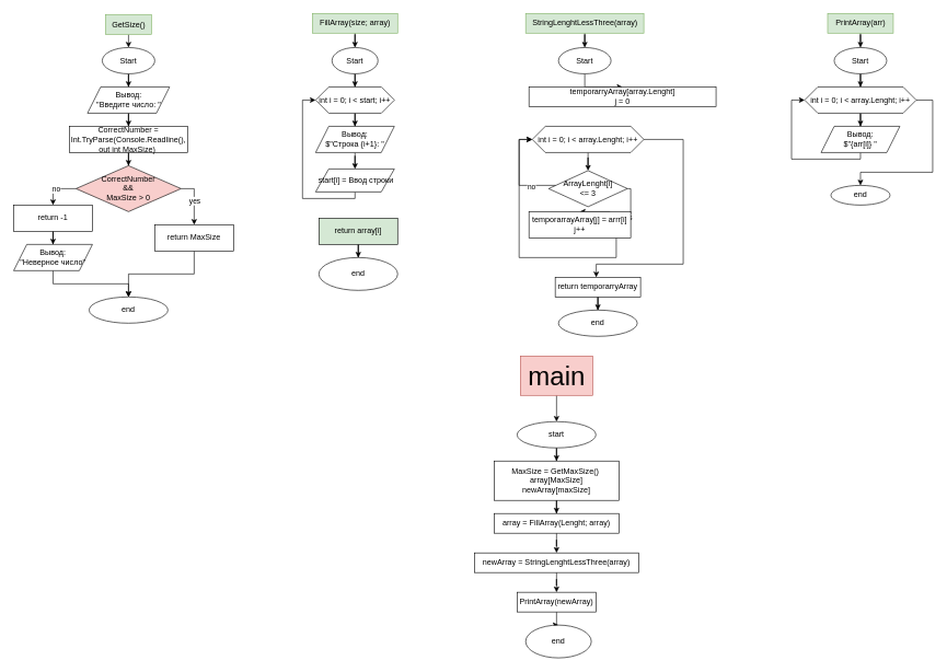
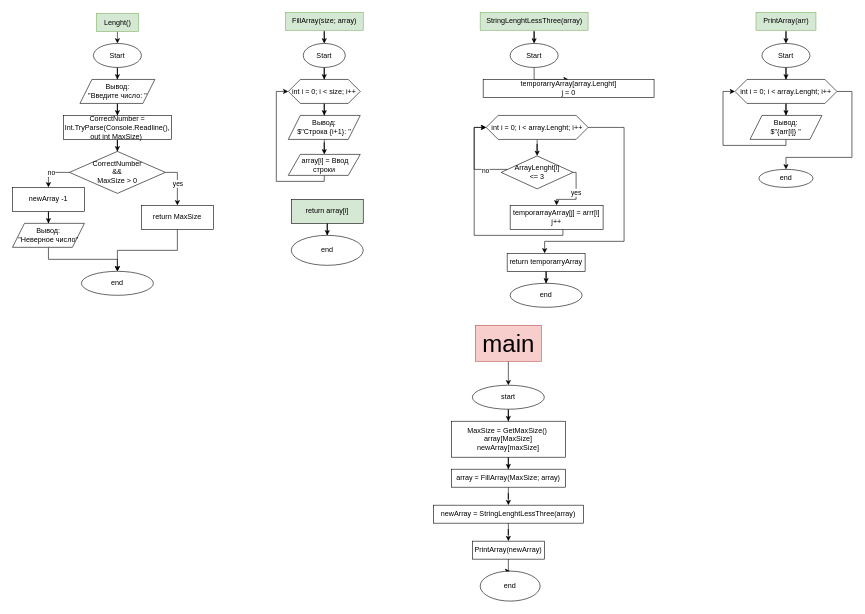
  <mxCell id="0" />
  <mxCell id="1" parent="0" />
  <mxCell id="2" value="" style="edgeStyle=orthogonalEdgeStyle;rounded=0;orthogonalLoop=1;jettySize=auto;html=1;" edge="1" parent="1" source="3"><mxGeometry relative="1" as="geometry"><mxPoint x="195" y="72" as="targetPoint" /></mxGeometry></mxCell>
- <mxCell id="3" value="GetSize()" style="text;html=1;align=center;verticalAlign=middle;resizable=0;points=[];autosize=1;strokeColor=#82b366;fillColor=#d5e8d4;" vertex="1" parent="1"><mxGeometry x="160" y="22" width="70" height="30" as="geometry" /></mxCell>
+ <mxCell id="3" value="Lenght()" style="text;html=1;align=center;verticalAlign=middle;resizable=0;points=[];autosize=1;strokeColor=#82b366;fillColor=#d5e8d4;" vertex="1" parent="1"><mxGeometry x="160" y="22" width="70" height="30" as="geometry" /></mxCell>
  <mxCell id="4" value="" style="edgeStyle=orthogonalEdgeStyle;rounded=0;orthogonalLoop=1;jettySize=auto;html=1;" edge="1" parent="1" source="5" target="7"><mxGeometry relative="1" as="geometry" /></mxCell>
  <mxCell id="5" value="Start" style="ellipse;whiteSpace=wrap;html=1;" vertex="1" parent="1"><mxGeometry x="155" y="72" width="80" height="40" as="geometry" /></mxCell>
  <mxCell id="6" value="" style="edgeStyle=orthogonalEdgeStyle;rounded=0;orthogonalLoop=1;jettySize=auto;html=1;" edge="1" parent="1" source="7" target="9"><mxGeometry relative="1" as="geometry" /></mxCell>
  <mxCell id="7" value="Вывод:&lt;br&gt;&quot;Введите число: &quot;" style="shape=parallelogram;perimeter=parallelogramPerimeter;whiteSpace=wrap;html=1;fixedSize=1;" vertex="1" parent="1"><mxGeometry x="132.5" y="132" width="125" height="40" as="geometry" /></mxCell>
  <mxCell id="8" value="" style="edgeStyle=orthogonalEdgeStyle;rounded=0;orthogonalLoop=1;jettySize=auto;html=1;" edge="1" parent="1" source="9" target="14"><mxGeometry relative="1" as="geometry" /></mxCell>
  <mxCell id="9" value="CorrectNumber =&lt;br&gt;Int.TryParse(Console.Readline(), out int MaxSize)&lt;span style=&quot;white-space: pre;&quot;&gt; &lt;/span&gt;" style="rounded=0;whiteSpace=wrap;html=1;" vertex="1" parent="1"><mxGeometry x="105" y="192" width="180" height="40" as="geometry" /></mxCell>
  <mxCell id="10" style="edgeStyle=orthogonalEdgeStyle;rounded=0;orthogonalLoop=1;jettySize=auto;html=1;entryX=0.5;entryY=0;entryDx=0;entryDy=0;" edge="1" parent="1" source="14" target="16"><mxGeometry relative="1" as="geometry"><Array as="points"><mxPoint x="295" y="287" /></Array></mxGeometry></mxCell>
  <mxCell id="11" value="yes" style="edgeLabel;html=1;align=center;verticalAlign=middle;resizable=0;points=[];" vertex="1" connectable="0" parent="10"><mxGeometry x="0.021" relative="1" as="geometry"><mxPoint as="offset" /></mxGeometry></mxCell>
  <mxCell id="12" style="edgeStyle=orthogonalEdgeStyle;rounded=0;orthogonalLoop=1;jettySize=auto;html=1;exitX=0;exitY=0.5;exitDx=0;exitDy=0;entryX=0.5;entryY=0;entryDx=0;entryDy=0;" edge="1" parent="1" source="14" target="19"><mxGeometry relative="1" as="geometry" /></mxCell>
  <mxCell id="13" value="no" style="edgeLabel;html=1;align=center;verticalAlign=middle;resizable=0;points=[];" vertex="1" connectable="0" parent="12"><mxGeometry x="0.033" relative="1" as="geometry"><mxPoint as="offset" /></mxGeometry></mxCell>
- <mxCell id="14" value="CorrectNumber&lt;br&gt;&amp;amp;&amp;amp;&lt;br&gt;MaxSize &amp;gt; 0" style="rhombus;whiteSpace=wrap;html=1;fillColor=#f8cecc;" vertex="1" parent="1"><mxGeometry x="115" y="252" width="160" height="70" as="geometry" /></mxCell>
+ <mxCell id="14" value="CorrectNumber&lt;br&gt;&amp;amp;&amp;amp;&lt;br&gt;MaxSize &amp;gt; 0" style="rhombus;whiteSpace=wrap;html=1;" vertex="1" parent="1"><mxGeometry x="115" y="252" width="160" height="70" as="geometry" /></mxCell>
  <mxCell id="15" style="edgeStyle=orthogonalEdgeStyle;rounded=0;orthogonalLoop=1;jettySize=auto;html=1;entryX=0.5;entryY=0;entryDx=0;entryDy=0;" edge="1" parent="1" source="16" target="17"><mxGeometry relative="1" as="geometry" /></mxCell>
  <mxCell id="16" value="return MaxSize" style="rounded=0;whiteSpace=wrap;html=1;" vertex="1" parent="1"><mxGeometry x="235" y="342" width="120" height="40" as="geometry" /></mxCell>
  <mxCell id="17" value="end" style="ellipse;whiteSpace=wrap;html=1;" vertex="1" parent="1"><mxGeometry x="135" y="452" width="120" height="40" as="geometry" /></mxCell>
  <mxCell id="18" value="" style="edgeStyle=orthogonalEdgeStyle;rounded=0;orthogonalLoop=1;jettySize=auto;html=1;" edge="1" parent="1" source="19" target="21"><mxGeometry relative="1" as="geometry" /></mxCell>
- <mxCell id="19" value="return -1" style="rounded=0;whiteSpace=wrap;html=1;" vertex="1" parent="1"><mxGeometry y="312" width="120" height="40" as="geometry" x="20" /></mxCell>
+ <mxCell id="19" value="newArray -1" style="rounded=0;whiteSpace=wrap;html=1;" vertex="1" parent="1"><mxGeometry y="312" width="120" height="40" as="geometry" x="20" /></mxCell>
  <mxCell id="20" style="edgeStyle=orthogonalEdgeStyle;rounded=0;orthogonalLoop=1;jettySize=auto;html=1;entryX=0.5;entryY=0;entryDx=0;entryDy=0;" edge="1" parent="1" source="21" target="17"><mxGeometry relative="1" as="geometry" /></mxCell>
  <mxCell id="21" value="Вывод:&lt;br&gt;&quot;Неверное число&quot;" style="shape=parallelogram;perimeter=parallelogramPerimeter;whiteSpace=wrap;html=1;fixedSize=1;" vertex="1" parent="1"><mxGeometry y="372" width="120" height="40" as="geometry" x="20" /></mxCell>
  <mxCell id="22" value="" style="edgeStyle=orthogonalEdgeStyle;rounded=0;orthogonalLoop=1;jettySize=auto;html=1;" edge="1" parent="1" source="23" target="25"><mxGeometry relative="1" as="geometry" /></mxCell>
  <mxCell id="23" value="FillArray(size; array)" style="text;html=1;align=center;verticalAlign=middle;resizable=0;points=[];autosize=1;strokeColor=#82b366;fillColor=#d5e8d4;" vertex="1" parent="1"><mxGeometry x="475" y="20" width="130" height="30" as="geometry" /></mxCell>
  <mxCell id="24" value="" style="edgeStyle=orthogonalEdgeStyle;rounded=0;orthogonalLoop=1;jettySize=auto;html=1;" edge="1" parent="1" source="25" target="27"><mxGeometry relative="1" as="geometry" /></mxCell>
  <mxCell id="25" value="Start" style="ellipse;whiteSpace=wrap;html=1;" vertex="1" parent="1"><mxGeometry x="505" y="72" width="70" height="40" as="geometry" /></mxCell>
  <mxCell id="26" value="" style="edgeStyle=orthogonalEdgeStyle;rounded=0;orthogonalLoop=1;jettySize=auto;html=1;" edge="1" parent="1" source="27" target="29"><mxGeometry relative="1" as="geometry" /></mxCell>
- <mxCell id="27" value="int i = 0; i &amp;lt; start; i++" style="shape=hexagon;perimeter=hexagonPerimeter2;whiteSpace=wrap;html=1;fixedSize=1;" vertex="1" parent="1"><mxGeometry x="480" y="132" width="120" height="40" as="geometry" /></mxCell>
+ <mxCell id="27" value="int i = 0; i &amp;lt; size; i++" style="shape=hexagon;perimeter=hexagonPerimeter2;whiteSpace=wrap;html=1;fixedSize=1;" vertex="1" parent="1"><mxGeometry x="480" y="132" width="120" height="40" as="geometry" /></mxCell>
  <mxCell id="28" value="" style="edgeStyle=orthogonalEdgeStyle;rounded=0;orthogonalLoop=1;jettySize=auto;html=1;" edge="1" parent="1" source="29" target="31"><mxGeometry relative="1" as="geometry" /></mxCell>
  <mxCell id="29" value="Вывод:&lt;br&gt;$&quot;Строка {i+1}: &quot;" style="shape=parallelogram;perimeter=parallelogramPerimeter;whiteSpace=wrap;html=1;fixedSize=1;" vertex="1" parent="1"><mxGeometry x="480" y="192" width="120" height="40" as="geometry" /></mxCell>
  <mxCell id="30" style="edgeStyle=orthogonalEdgeStyle;rounded=0;orthogonalLoop=1;jettySize=auto;html=1;entryX=0;entryY=0.5;entryDx=0;entryDy=0;" edge="1" parent="1" source="31" target="27"><mxGeometry relative="1" as="geometry"><Array as="points"><mxPoint x="540" y="302" /><mxPoint x="460" y="302" /><mxPoint x="460" y="152" /></Array></mxGeometry></mxCell>
- <mxCell id="31" value="&amp;nbsp;start[i] = Ввод строки" style="shape=parallelogram;perimeter=parallelogramPerimeter;whiteSpace=wrap;html=1;fixedSize=1;" vertex="1" parent="1"><mxGeometry x="480" y="257" width="120" height="35" as="geometry" /></mxCell>
+ <mxCell id="31" value="&amp;nbsp;array[i] = Ввод строки" style="shape=parallelogram;perimeter=parallelogramPerimeter;whiteSpace=wrap;html=1;fixedSize=1;" vertex="1" parent="1"><mxGeometry x="480" y="257" width="120" height="35" as="geometry" /></mxCell>
  <mxCell id="32" value="" style="edgeStyle=orthogonalEdgeStyle;rounded=0;orthogonalLoop=1;jettySize=auto;html=1;" edge="1" parent="1" source="33" target="34"><mxGeometry relative="1" as="geometry" /></mxCell>
  <mxCell id="33" value="return array[i]" style="rounded=0;whiteSpace=wrap;html=1;fillColor=#d5e8d4;" vertex="1" parent="1"><mxGeometry x="485" y="332" width="120" height="40" as="geometry" /></mxCell>
  <mxCell id="34" value="end" style="ellipse;whiteSpace=wrap;html=1;" vertex="1" parent="1"><mxGeometry x="485" y="392" width="120" height="50" as="geometry" /></mxCell>
  <mxCell id="35" value="" style="edgeStyle=orthogonalEdgeStyle;rounded=0;orthogonalLoop=1;jettySize=auto;html=1;" edge="1" parent="1" source="36" target="38"><mxGeometry relative="1" as="geometry" /></mxCell>
  <mxCell id="36" value="StringLenghtLessThree(array)" style="text;html=1;align=center;verticalAlign=middle;resizable=0;points=[];autosize=1;strokeColor=#82b366;fillColor=#d5e8d4;" vertex="1" parent="1"><mxGeometry x="800" y="20" width="180" height="30" as="geometry" /></mxCell>
  <mxCell id="37" value="" style="edgeStyle=orthogonalEdgeStyle;rounded=0;orthogonalLoop=1;jettySize=auto;html=1;" edge="1" parent="1" source="38" target="39"><mxGeometry relative="1" as="geometry" /></mxCell>
  <mxCell id="38" value="Start" style="ellipse;whiteSpace=wrap;html=1;" vertex="1" parent="1"><mxGeometry x="850" y="72" width="80" height="40" as="geometry" /></mxCell>
  <mxCell id="39" value="temporarryArray[array.Lenght]&lt;br&gt;j = 0" style="rounded=0;whiteSpace=wrap;html=1;" vertex="1" parent="1"><mxGeometry x="805" y="132" width="285" height="30" as="geometry" /></mxCell>
  <mxCell id="40" value="" style="edgeStyle=orthogonalEdgeStyle;rounded=0;orthogonalLoop=1;jettySize=auto;html=1;" edge="1" parent="1" source="42" target="47"><mxGeometry relative="1" as="geometry" /></mxCell>
  <mxCell id="41" style="edgeStyle=orthogonalEdgeStyle;rounded=0;orthogonalLoop=1;jettySize=auto;html=1;entryX=0.5;entryY=0;entryDx=0;entryDy=0;" edge="1" parent="1" source="42"><mxGeometry relative="1" as="geometry"><mxPoint x="907.5" y="422" as="targetPoint" /><Array as="points"><mxPoint x="1040" y="212" /><mxPoint x="1040" y="402" /><mxPoint x="908" y="402" /></Array></mxGeometry></mxCell>
  <mxCell id="42" value="int i = 0; i &amp;lt; array.Lenght; i++" style="shape=hexagon;perimeter=hexagonPerimeter2;whiteSpace=wrap;html=1;fixedSize=1;" vertex="1" parent="1"><mxGeometry x="810" y="192" width="170" height="40" as="geometry" /></mxCell>
  <mxCell id="43" style="edgeStyle=orthogonalEdgeStyle;rounded=0;orthogonalLoop=1;jettySize=auto;html=1;entryX=0.5;entryY=0;entryDx=0;entryDy=0;" edge="1" parent="1" source="47" target="49"><mxGeometry relative="1" as="geometry"><Array as="points"><mxPoint x="960" y="287" /><mxPoint x="960" y="332" /><mxPoint x="928" y="332" /></Array></mxGeometry></mxCell>
  <mxCell id="44" value="yes" style="edgeLabel;html=1;align=center;verticalAlign=middle;resizable=0;points=[];" vertex="1" connectable="0" parent="43"><mxGeometry x="-0.172" y="-1" relative="1" as="geometry"><mxPoint as="offset" /></mxGeometry></mxCell>
  <mxCell id="45" style="edgeStyle=orthogonalEdgeStyle;rounded=0;orthogonalLoop=1;jettySize=auto;html=1;entryX=0;entryY=0.5;entryDx=0;entryDy=0;" edge="1" parent="1" source="47" target="42"><mxGeometry relative="1" as="geometry"><Array as="points"><mxPoint x="790" y="282" /><mxPoint x="790" y="212" /></Array></mxGeometry></mxCell>
  <mxCell id="46" value="no" style="edgeLabel;html=1;align=center;verticalAlign=middle;resizable=0;points=[];" vertex="1" connectable="0" parent="45"><mxGeometry x="-0.496" y="1" relative="1" as="geometry"><mxPoint as="offset" /></mxGeometry></mxCell>
  <mxCell id="47" value="ArrayLenght[i] &lt;br&gt;&amp;lt;= 3" style="rhombus;whiteSpace=wrap;html=1;" vertex="1" parent="1"><mxGeometry x="835" y="259.5" width="120" height="55" as="geometry" /></mxCell>
  <mxCell id="48" style="edgeStyle=orthogonalEdgeStyle;rounded=0;orthogonalLoop=1;jettySize=auto;html=1;entryX=0;entryY=0.5;entryDx=0;entryDy=0;" edge="1" parent="1" source="49" target="42"><mxGeometry relative="1" as="geometry"><Array as="points"><mxPoint x="938" y="392" /><mxPoint x="790" y="392" /><mxPoint x="790" y="212" /></Array></mxGeometry></mxCell>
- <mxCell id="49" value="temporarrayArray[j] = arrr[i]&lt;br&gt;j++" style="rounded=0;whiteSpace=wrap;html=1;" vertex="1" parent="1"><mxGeometry x="805" y="322" width="155" height="40" as="geometry" /></mxCell>
+ <mxCell id="49" value="temporarrayArray[j] = arrr[i]&lt;br&gt;j++" style="rounded=0;whiteSpace=wrap;html=1;" vertex="1" parent="1"><mxGeometry x="850" y="342" width="155" height="40" as="geometry" /></mxCell>
  <mxCell id="50" value="" style="edgeStyle=orthogonalEdgeStyle;rounded=0;orthogonalLoop=1;jettySize=auto;html=1;" edge="1" parent="1" source="51" target="52"><mxGeometry relative="1" as="geometry" /></mxCell>
  <mxCell id="51" value="return temporarryArray" style="rounded=0;whiteSpace=wrap;html=1;" vertex="1" parent="1"><mxGeometry x="845" y="422" width="130" height="30" as="geometry" /></mxCell>
  <mxCell id="52" value="end" style="ellipse;whiteSpace=wrap;html=1;" vertex="1" parent="1"><mxGeometry x="850" y="472" width="120" height="40" as="geometry" /></mxCell>
  <mxCell id="53" value="" style="edgeStyle=orthogonalEdgeStyle;rounded=0;orthogonalLoop=1;jettySize=auto;html=1;" edge="1" parent="1" source="54" target="56"><mxGeometry relative="1" as="geometry" /></mxCell>
  <mxCell id="54" value="PrintArray(arr)" style="text;html=1;align=center;verticalAlign=middle;resizable=0;points=[];autosize=1;strokeColor=#82b366;fillColor=#d5e8d4;" vertex="1" parent="1"><mxGeometry x="1260" y="20" width="100" height="30" as="geometry" /></mxCell>
  <mxCell id="55" value="" style="edgeStyle=orthogonalEdgeStyle;rounded=0;orthogonalLoop=1;jettySize=auto;html=1;" edge="1" parent="1" source="56" target="59"><mxGeometry relative="1" as="geometry" /></mxCell>
  <mxCell id="56" value="Start" style="ellipse;whiteSpace=wrap;html=1;" vertex="1" parent="1"><mxGeometry x="1270" y="72" width="80" height="40" as="geometry" /></mxCell>
  <mxCell id="57" value="" style="edgeStyle=orthogonalEdgeStyle;rounded=0;orthogonalLoop=1;jettySize=auto;html=1;" edge="1" parent="1" source="59" target="61"><mxGeometry relative="1" as="geometry" /></mxCell>
  <mxCell id="58" style="edgeStyle=orthogonalEdgeStyle;rounded=0;orthogonalLoop=1;jettySize=auto;html=1;entryX=0.5;entryY=0;entryDx=0;entryDy=0;" edge="1" parent="1" source="59" target="62"><mxGeometry relative="1" as="geometry"><Array as="points"><mxPoint x="1420" y="152" /><mxPoint x="1420" y="262" /><mxPoint x="1310" y="262" /></Array></mxGeometry></mxCell>
  <mxCell id="59" value="int i = 0; i &amp;lt; array.Lenght; i++" style="shape=hexagon;perimeter=hexagonPerimeter2;whiteSpace=wrap;html=1;fixedSize=1;" vertex="1" parent="1"><mxGeometry x="1225" y="132" width="170" height="40" as="geometry" /></mxCell>
  <mxCell id="60" style="edgeStyle=orthogonalEdgeStyle;rounded=0;orthogonalLoop=1;jettySize=auto;html=1;entryX=0;entryY=0.5;entryDx=0;entryDy=0;" edge="1" parent="1" source="61" target="59"><mxGeometry relative="1" as="geometry"><Array as="points"><mxPoint x="1310" y="242" /><mxPoint x="1205" y="242" /><mxPoint x="1205" y="152" /></Array></mxGeometry></mxCell>
  <mxCell id="61" value="Вывод:&lt;br&gt;$&quot;{arr[i]} &quot;" style="shape=parallelogram;perimeter=parallelogramPerimeter;whiteSpace=wrap;html=1;fixedSize=1;" vertex="1" parent="1"><mxGeometry x="1250" y="192" width="120" height="40" as="geometry" /></mxCell>
  <mxCell id="62" value="end" style="ellipse;whiteSpace=wrap;html=1;" vertex="1" parent="1"><mxGeometry x="1265" y="282" width="90" height="30" as="geometry" /></mxCell>
  <mxCell id="63" style="edgeStyle=orthogonalEdgeStyle;rounded=0;orthogonalLoop=1;jettySize=auto;html=1;" edge="1" parent="1" source="64" target="66"><mxGeometry relative="1" as="geometry" /></mxCell>
  <mxCell id="64" value="&lt;font style=&quot;font-size: 40px;&quot;&gt;main&lt;/font&gt;" style="text;html=1;align=center;verticalAlign=middle;resizable=0;points=[];autosize=1;strokeColor=#b85450;fillColor=#f8cecc;" vertex="1" parent="1"><mxGeometry x="792" y="542" width="110" height="60" as="geometry" /></mxCell>
  <mxCell id="65" value="" style="edgeStyle=orthogonalEdgeStyle;rounded=0;orthogonalLoop=1;jettySize=auto;html=1;" edge="1" parent="1" source="66" target="68"><mxGeometry relative="1" as="geometry" /></mxCell>
  <mxCell id="66" value="start" style="ellipse;whiteSpace=wrap;html=1;" vertex="1" parent="1"><mxGeometry x="787" y="642" width="120" height="40" as="geometry" /></mxCell>
  <mxCell id="67" value="" style="edgeStyle=orthogonalEdgeStyle;rounded=0;orthogonalLoop=1;jettySize=auto;html=1;" edge="1" parent="1" source="68" target="70"><mxGeometry relative="1" as="geometry" /></mxCell>
  <mxCell id="68" value="MaxSize = GetMaxSize()&amp;nbsp;&lt;br&gt;array[MaxSize]&lt;br&gt;newArray[maxSize]" style="rounded=0;whiteSpace=wrap;html=1;" vertex="1" parent="1"><mxGeometry x="752" y="702" width="190" height="60" as="geometry" /></mxCell>
  <mxCell id="69" value="" style="edgeStyle=orthogonalEdgeStyle;rounded=0;orthogonalLoop=1;jettySize=auto;html=1;" edge="1" parent="1" source="70" target="72"><mxGeometry relative="1" as="geometry" /></mxCell>
- <mxCell id="70" value="array =&amp;nbsp;FillArray(Lenght; array)" style="rounded=0;whiteSpace=wrap;html=1;" vertex="1" parent="1"><mxGeometry x="752" y="782" width="190" height="30" as="geometry" /></mxCell>
+ <mxCell id="70" value="array =&amp;nbsp;FillArray(MaxSize; array)" style="rounded=0;whiteSpace=wrap;html=1;" vertex="1" parent="1"><mxGeometry x="752" y="782" width="190" height="30" as="geometry" /></mxCell>
  <mxCell id="71" value="" style="edgeStyle=orthogonalEdgeStyle;rounded=0;orthogonalLoop=1;jettySize=auto;html=1;" edge="1" parent="1" source="72" target="74"><mxGeometry relative="1" as="geometry" /></mxCell>
  <mxCell id="72" value="newArray =&amp;nbsp;StringLenghtLessThree(array)" style="rounded=0;whiteSpace=wrap;html=1;" vertex="1" parent="1"><mxGeometry x="722" y="842" width="250" height="30" as="geometry" /></mxCell>
  <mxCell id="73" value="" style="edgeStyle=orthogonalEdgeStyle;rounded=0;orthogonalLoop=1;jettySize=auto;html=1;" edge="1" parent="1" source="74" target="75"><mxGeometry relative="1" as="geometry" /></mxCell>
  <mxCell id="74" value="PrintArray(newArray)" style="rounded=0;whiteSpace=wrap;html=1;" vertex="1" parent="1"><mxGeometry x="787" y="902" width="120" height="30" as="geometry" /></mxCell>
  <mxCell id="75" value="end" style="ellipse;whiteSpace=wrap;html=1;" vertex="1" parent="1"><mxGeometry x="800" y="952" width="100" height="50" as="geometry" /></mxCell>
